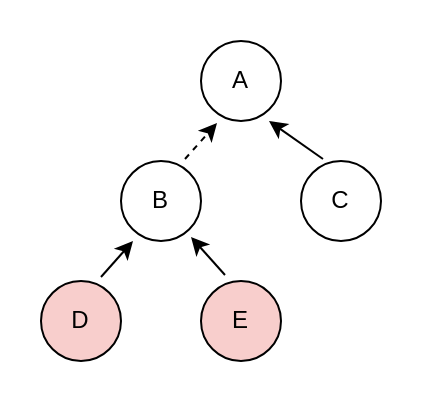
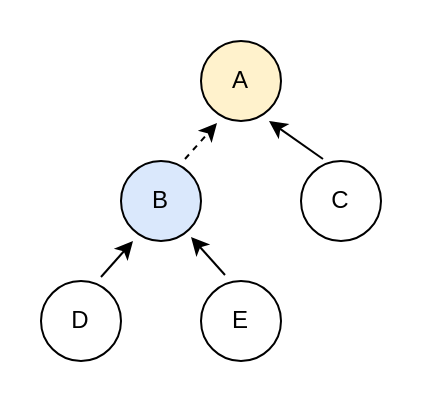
  <mxCell id="0" />
  <mxCell id="1" parent="0" />
- <mxCell id="2" value="A" style="ellipse;whiteSpace=wrap;html=1;aspect=fixed;direction=east;" vertex="1" parent="1"><mxGeometry x="100" y="20" width="40" height="40" as="geometry" /></mxCell>
- <mxCell id="3" value="B" style="ellipse;whiteSpace=wrap;html=1;aspect=fixed;direction=east;" vertex="1" parent="1"><mxGeometry x="60" y="80" width="40" height="40" as="geometry" /></mxCell>
+ <mxCell id="2" value="A" style="ellipse;whiteSpace=wrap;html=1;aspect=fixed;direction=east;fillColor=#fff2cc;" vertex="1" parent="1"><mxGeometry x="100" y="20" width="40" height="40" as="geometry" /></mxCell>
+ <mxCell id="3" value="B" style="ellipse;whiteSpace=wrap;html=1;aspect=fixed;direction=east;fillColor=#dae8fc;" vertex="1" parent="1"><mxGeometry x="60" y="80" width="40" height="40" as="geometry" /></mxCell>
  <mxCell id="4" value="C" style="ellipse;whiteSpace=wrap;html=1;aspect=fixed;direction=east;" vertex="1" parent="1"><mxGeometry x="150" y="80" width="40" height="40" as="geometry" /></mxCell>
- <mxCell id="5" value="D" style="ellipse;whiteSpace=wrap;html=1;aspect=fixed;direction=east;fillColor=#f8cecc;" vertex="1" parent="1"><mxGeometry x="20" y="140" width="40" height="40" as="geometry" /></mxCell>
- <mxCell id="6" value="E" style="ellipse;whiteSpace=wrap;html=1;aspect=fixed;strokeColor=#000000;direction=east;fillColor=#f8cecc;" vertex="1" parent="1"><mxGeometry x="100" y="140" width="40" height="40" as="geometry" /></mxCell>
+ <mxCell id="5" value="D" style="ellipse;whiteSpace=wrap;html=1;aspect=fixed;direction=east;" vertex="1" parent="1"><mxGeometry x="20" y="140" width="40" height="40" as="geometry" /></mxCell>
+ <mxCell id="6" value="E" style="ellipse;whiteSpace=wrap;html=1;aspect=fixed;strokeColor=#000000;direction=east;" vertex="1" parent="1"><mxGeometry x="100" y="140" width="40" height="40" as="geometry" /></mxCell>
  <mxCell id="7" value="" style="endArrow=classic;html=1;rounded=0;entryX=0.2;entryY=1.025;entryDx=0;entryDy=0;entryPerimeter=0;exitX=0.8;exitY=-0.025;exitDx=0;exitDy=0;exitPerimeter=0;dashed=1;" edge="1" parent="1" source="3" target="2"><mxGeometry width="50" height="50" relative="1" as="geometry"><mxPoint x="84" y="85" as="sourcePoint" /><mxPoint x="114" y="65" as="targetPoint" /></mxGeometry></mxCell>
  <mxCell id="8" value="" style="endArrow=classic;html=1;rounded=0;exitX=0.275;exitY=-0.025;exitDx=0;exitDy=0;exitPerimeter=0;entryX=0.275;entryY=-0.025;entryDx=0;entryDy=0;entryPerimeter=0;" edge="1" parent="1" source="4"><mxGeometry width="50" height="50" relative="1" as="geometry"><mxPoint x="160" y="86" as="sourcePoint" /><mxPoint x="134" y="60" as="targetPoint" /></mxGeometry></mxCell>
  <mxCell id="9" value="" style="endArrow=classic;html=1;rounded=0;entryX=0.2;entryY=1.025;entryDx=0;entryDy=0;entryPerimeter=0;exitX=0.8;exitY=-0.025;exitDx=0;exitDy=0;exitPerimeter=0;" edge="1" parent="1"><mxGeometry width="50" height="50" relative="1" as="geometry"><mxPoint x="50" y="138" as="sourcePoint" /><mxPoint x="66" y="120" as="targetPoint" /></mxGeometry></mxCell>
  <mxCell id="10" value="" style="endArrow=classic;html=1;rounded=0;exitX=0.275;exitY=-0.025;exitDx=0;exitDy=0;exitPerimeter=0;" edge="1" parent="1"><mxGeometry width="50" height="50" relative="1" as="geometry"><mxPoint x="112" y="137" as="sourcePoint" /><mxPoint x="95" y="118" as="targetPoint" /></mxGeometry></mxCell>
